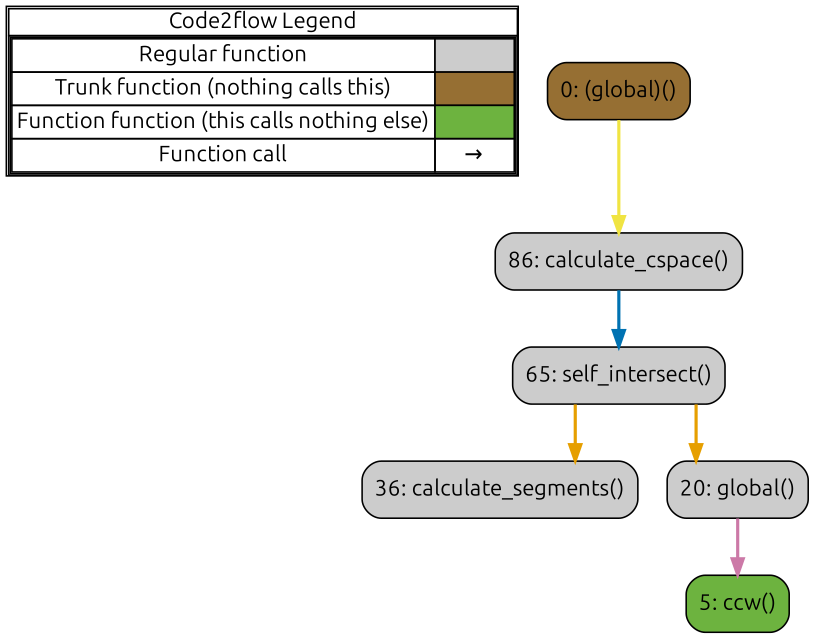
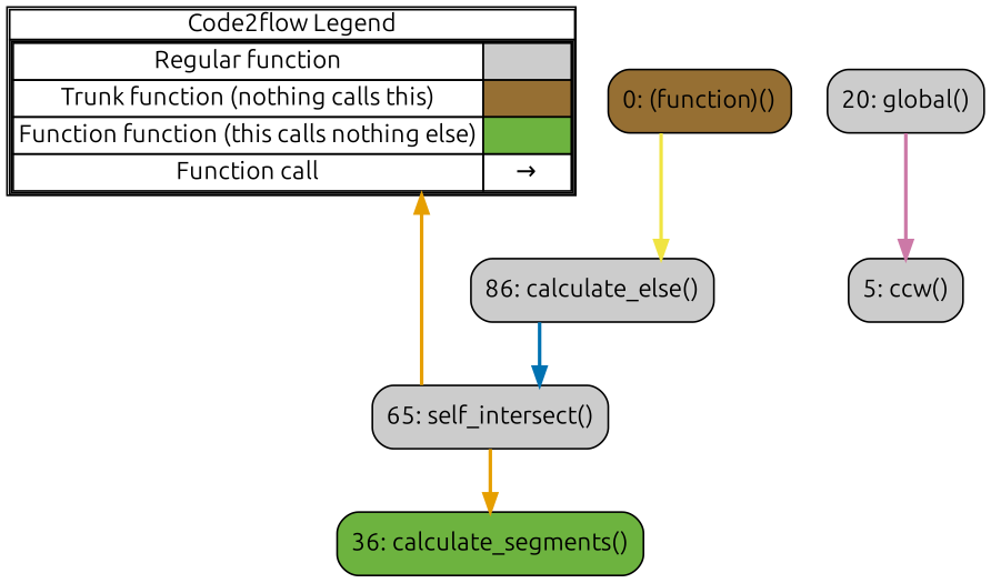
  digraph {
    concentrate=true
    fontname=Ubuntu
    rankdir=TB
    splines=ortho
    node [fontname=Ubuntu shape=rect fillcolor="#cccccc" style="rounded,filled"]
    edge [color="#CC79A7" fontname=Ubuntu penwidth=2]
    n1 [label=<         <table cellspacing="0" cellpadding="0" border="1"><tr><td>Code2flow Legend</td></tr><tr><td>         <table cellspacing="0">         <tr><td>Regular function</td><td width="50px" bgcolor='#cccccc'></td></tr>         <tr><td>Trunk function (nothing calls this)</td><td bgcolor='#966F33'></td></tr>         <tr><td>Function function (this calls nothing else)</td><td bgcolor='#6db33f'></td></tr>         <tr><td>Function call</td><td><font color='black'>&#8594;</font></td></tr>         </table></td></tr></table>         > margin=0 shape=none fillcolor="" style=""]
-   n2 [fillcolor="#966F33" label="0: (global)()"]
-   n3 [label="86: calculate_cspace()"]
-   n4 [label="36: calculate_segments()"]
-   n5 [fillcolor="#6db33f" label="5: ccw()"]
+   n2 [fillcolor="#966F33" label="0: (function)()"]
+   n3 [label="86: calculate_else()"]
+   n4 [fillcolor="#6db33f" label="36: calculate_segments()"]
+   n5 [label="5: ccw()"]
    n6 [label="20: global()"]
    n7 [label="65: self_intersect()"]
    subgraph sub_1 {
      label=legend
      rank=min
      n1
    }
    subgraph sub_2 {
      label="File: calculate_cspace_seq"
      style=dotted
      n2
      n3
      n4
      n5
      n6
      n7
    }
    n2 -> n3 [color="#F0E442"]
    n3 -> n7 [color="#0072B2"]
    n6 -> n5
    n6 -> n5
    n6 -> n5
    n6 -> n5
    n7 -> n4 [color="#E69F00"]
-   n7 -> n6 [color="#E69F00"]
+   n7 -> n1 [color="#E69F00"]
  }
